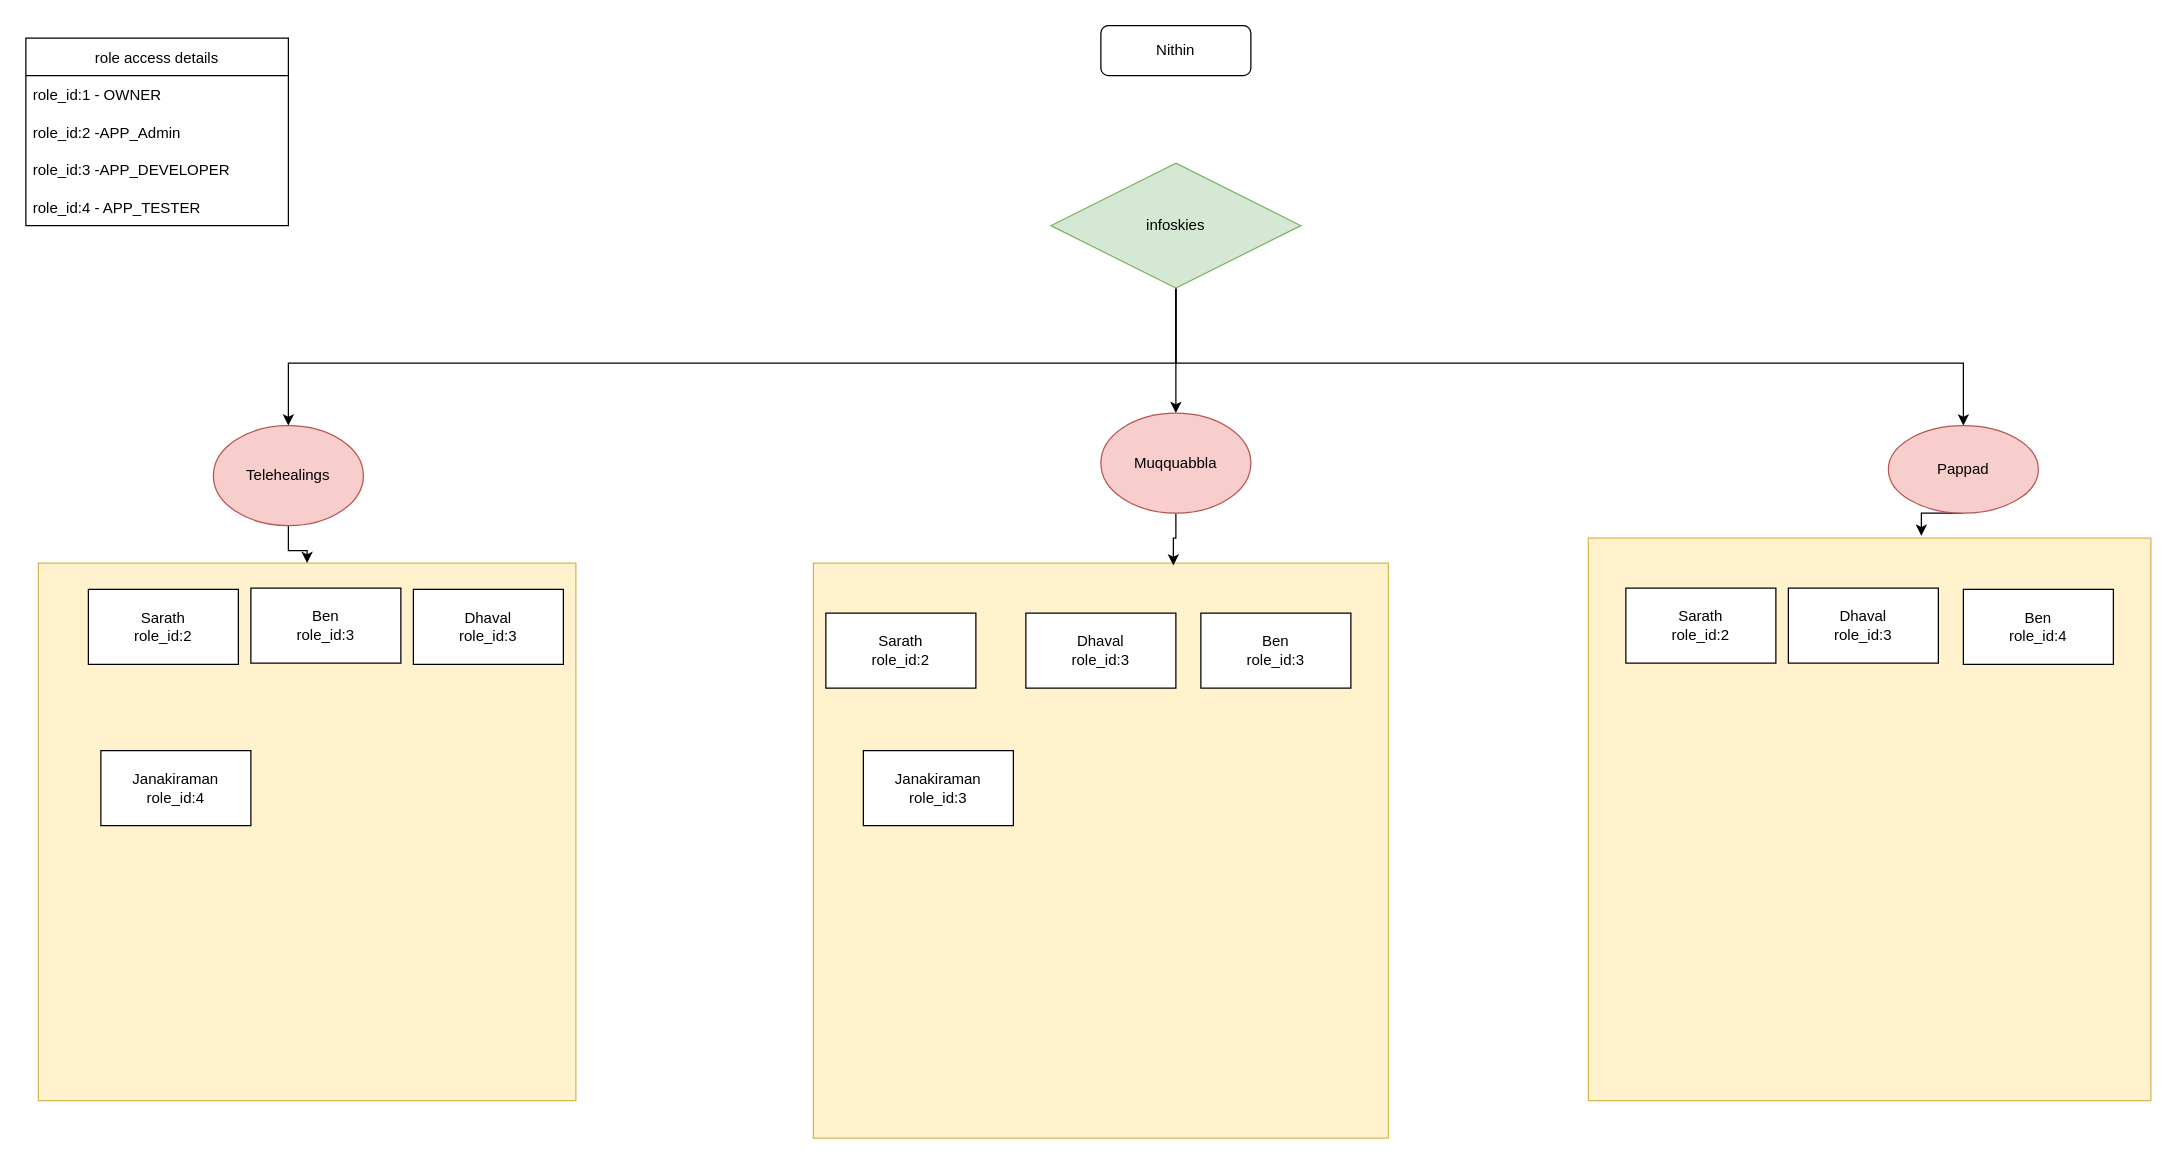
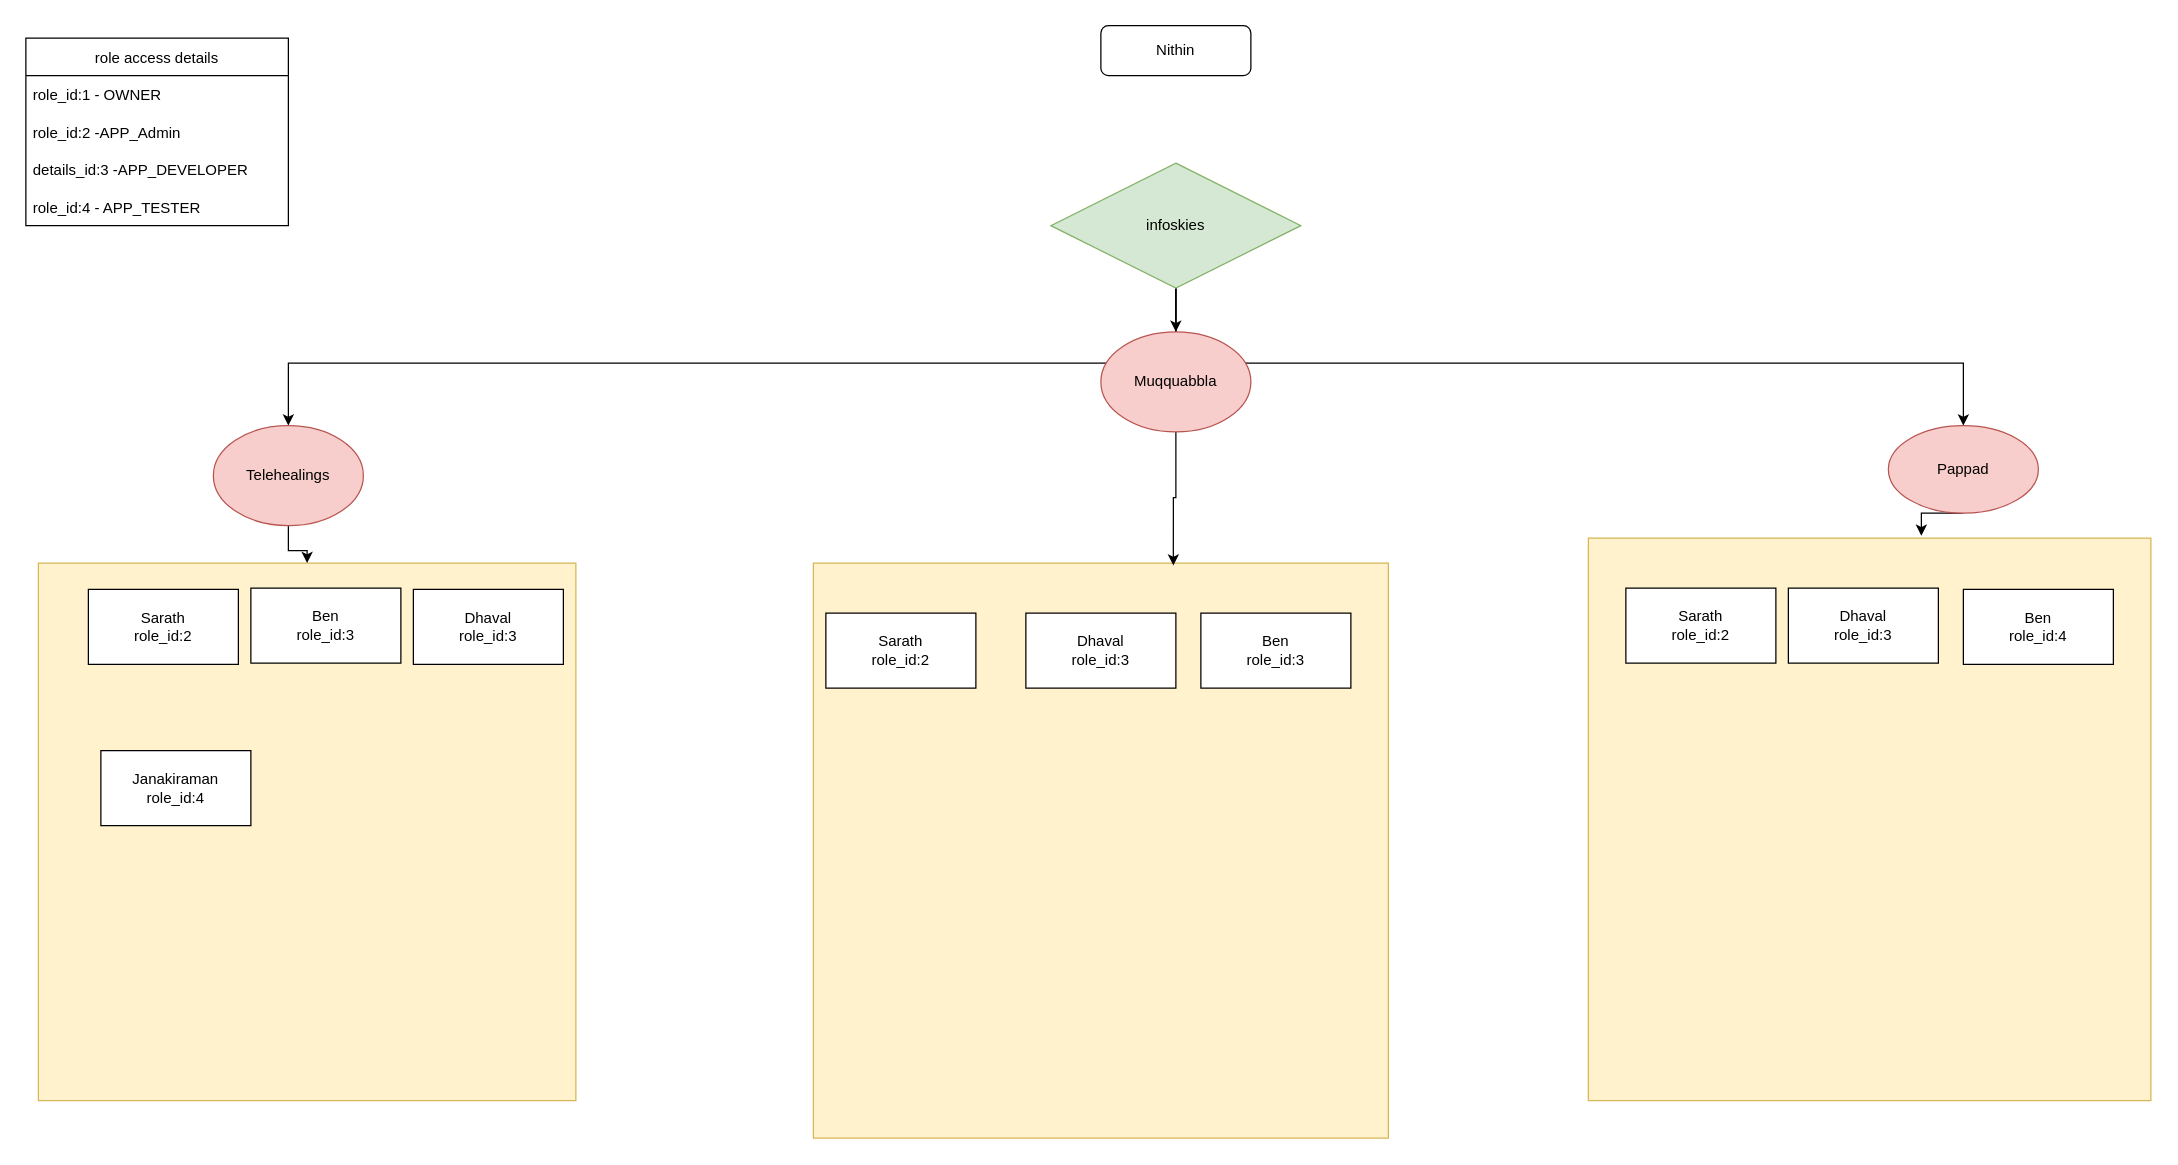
  <mxCell id="0" />
  <mxCell id="1" parent="0" />
  <mxCell id="2" value="" style="whiteSpace=wrap;html=1;aspect=fixed;fillColor=#fff2cc;strokeColor=#d6b656;" vertex="1" parent="1"><mxGeometry x="1270" y="430" width="450" height="450" as="geometry" /></mxCell>
  <mxCell id="3" value="" style="whiteSpace=wrap;html=1;aspect=fixed;fillColor=#fff2cc;strokeColor=#d6b656;" vertex="1" parent="1"><mxGeometry x="650" y="450" width="460" height="460" as="geometry" /></mxCell>
  <mxCell id="4" value="" style="whiteSpace=wrap;html=1;aspect=fixed;fillColor=#fff2cc;strokeColor=#d6b656;" vertex="1" parent="1"><mxGeometry x="30" y="450" width="430" height="430" as="geometry" /></mxCell>
  <mxCell id="5" value="Nithin" style="rounded=1;whiteSpace=wrap;html=1;fontSize=12;glass=0;strokeWidth=1;shadow=0;" parent="1" vertex="1"><mxGeometry x="880" y="20" width="120" height="40" as="geometry" /></mxCell>
  <mxCell id="6" style="edgeStyle=orthogonalEdgeStyle;rounded=0;orthogonalLoop=1;jettySize=auto;html=1;exitX=0.5;exitY=1;exitDx=0;exitDy=0;entryX=0.5;entryY=0;entryDx=0;entryDy=0;" edge="1" parent="1" source="9" target="15"><mxGeometry relative="1" as="geometry"><Array as="points"><mxPoint x="940" y="290" /><mxPoint x="230" y="290" /></Array></mxGeometry></mxCell>
  <mxCell id="7" style="edgeStyle=orthogonalEdgeStyle;rounded=0;orthogonalLoop=1;jettySize=auto;html=1;exitX=0.5;exitY=1;exitDx=0;exitDy=0;entryX=0.5;entryY=0;entryDx=0;entryDy=0;" edge="1" parent="1" source="9" target="11"><mxGeometry relative="1" as="geometry" /></mxCell>
  <mxCell id="8" style="edgeStyle=orthogonalEdgeStyle;rounded=0;orthogonalLoop=1;jettySize=auto;html=1;exitX=0.5;exitY=1;exitDx=0;exitDy=0;entryX=0.5;entryY=0;entryDx=0;entryDy=0;" edge="1" parent="1" source="9" target="13"><mxGeometry relative="1" as="geometry"><Array as="points"><mxPoint x="940" y="290" /><mxPoint x="1570" y="290" /></Array></mxGeometry></mxCell>
  <mxCell id="9" value="infoskies" style="rhombus;whiteSpace=wrap;html=1;fillColor=#d5e8d4;strokeColor=#82b366;" vertex="1" parent="1"><mxGeometry x="840" y="130" width="200" height="100" as="geometry" /></mxCell>
  <mxCell id="10" style="edgeStyle=orthogonalEdgeStyle;rounded=0;orthogonalLoop=1;jettySize=auto;html=1;exitX=0.5;exitY=1;exitDx=0;exitDy=0;entryX=0.626;entryY=0.004;entryDx=0;entryDy=0;entryPerimeter=0;" edge="1" parent="1" source="11" target="3"><mxGeometry relative="1" as="geometry" /></mxCell>
- <mxCell id="11" value="Muqquabbla" style="ellipse;whiteSpace=wrap;html=1;fillColor=#f8cecc;strokeColor=#b85450;" vertex="1" parent="1"><mxGeometry x="880" y="330" width="120" height="80" as="geometry" /></mxCell>
+ <mxCell id="11" value="Muqquabbla" style="ellipse;whiteSpace=wrap;html=1;fillColor=#f8cecc;strokeColor=#b85450;" vertex="1" parent="1"><mxGeometry x="880" y="265" width="120" height="80" as="geometry" /></mxCell>
  <mxCell id="12" style="edgeStyle=orthogonalEdgeStyle;rounded=0;orthogonalLoop=1;jettySize=auto;html=1;exitX=0.5;exitY=1;exitDx=0;exitDy=0;entryX=0.592;entryY=-0.004;entryDx=0;entryDy=0;entryPerimeter=0;" edge="1" parent="1" source="13" target="2"><mxGeometry relative="1" as="geometry" /></mxCell>
  <mxCell id="13" value="Pappad" style="ellipse;whiteSpace=wrap;html=1;fillColor=#f8cecc;strokeColor=#b85450;" vertex="1" parent="1"><mxGeometry x="1510" y="340" width="120" height="70" as="geometry" /></mxCell>
  <mxCell id="14" style="edgeStyle=orthogonalEdgeStyle;rounded=0;orthogonalLoop=1;jettySize=auto;html=1;exitX=0.5;exitY=1;exitDx=0;exitDy=0;" edge="1" parent="1" source="15" target="4"><mxGeometry relative="1" as="geometry" /></mxCell>
  <mxCell id="15" value="Telehealings" style="ellipse;whiteSpace=wrap;html=1;fillColor=#f8cecc;strokeColor=#b85450;" vertex="1" parent="1"><mxGeometry x="170" y="340" width="120" height="80" as="geometry" /></mxCell>
  <mxCell id="16" value="Sarath&lt;br&gt;role_id:2&lt;span style=&quot;color: rgba(0, 0, 0, 0); font-family: monospace; font-size: 0px; text-align: start;&quot;&gt;3CmxGraphModel%3E%3Croot%3E%3CmxCell%20id%3D%220%22%2F%3E%3CmxCell%20id%3D%221%22%20parent%3D%220%22%2F%3E%3CmxCell%20id%3D%222%22%20value%3D%22Sarath%22%20style%3D%22rounded%3D0%3BwhiteSpace%3Dwrap%3Bhtml%3D1%3B%22%20vertex%3D%221%22%20parent%3D%221%22%3E%3CmxGeometry%20x%3D%22-250%22%20y%3D%22480%22%20width%3D%22120%22%20height%3D%2260%22%20as%3D%22geometry%22%2F%3E%3C%2FmxCell%3E%3C%2Froot%3E%3C%2FmxGraphModel%3E&lt;/span&gt;" style="rounded=0;whiteSpace=wrap;html=1;" vertex="1" parent="1"><mxGeometry y="490" width="120" height="60" as="geometry" x="660" /></mxCell>
  <mxCell id="17" value="Janakiraman&lt;br&gt;role_id:4" style="rounded=0;whiteSpace=wrap;html=1;" vertex="1" parent="1"><mxGeometry x="80" y="600" width="120" height="60" as="geometry" /></mxCell>
- <mxCell id="18" value="Janakiraman&lt;br&gt;role_id:3" style="rounded=0;whiteSpace=wrap;html=1;" vertex="1" parent="1"><mxGeometry x="690" y="600" width="120" height="60" as="geometry" /></mxCell>
  <mxCell id="19" value="Ben&lt;br&gt;role_id:4&lt;span style=&quot;color: rgba(0, 0, 0, 0); font-family: monospace; font-size: 0px; text-align: start;&quot;&gt;%3CmxGraphModel%3E%3Croot%3E%3CmxCell%20id%3D%220%22%2F%3E%3CmxCell%20id%3D%221%22%20parent%3D%220%22%2F%3E%3CmxCell%20id%3D%222%22%20value%3D%22Janakiraman%26lt%3Bbr%26gt%3Brole_id%3A3%22%20style%3D%22rounded%3D0%3BwhiteSpace%3Dwrap%3Bhtml%3D1%3B%22%20vertex%3D%221%22%20parent%3D%221%22%3E%3CmxGeometry%20x%3D%22-170%22%20y%3D%22600%22%20width%3D%22120%22%20height%3D%2260%22%20as%3D%22geometry%22%2F%3E%3C%2FmxCell%3E%3C%2Froot%3E%3C%2FmxGraphModel%3E&lt;/span&gt;" style="rounded=0;whiteSpace=wrap;html=1;" vertex="1" parent="1"><mxGeometry x="1570" y="471" width="120" height="60" as="geometry" /></mxCell>
  <mxCell id="20" value="Dhaval&lt;br&gt;role_id:3" style="rounded=0;whiteSpace=wrap;html=1;" vertex="1" parent="1"><mxGeometry x="1430" y="470" width="120" height="60" as="geometry" /></mxCell>
  <mxCell id="21" value="Sarath&lt;br&gt;role_id:2&lt;span style=&quot;color: rgba(0, 0, 0, 0); font-family: monospace; font-size: 0px; text-align: start;&quot;&gt;3CmxGraphModel%3E%3Croot%3E%3CmxCell%20id%3D%220%22%2F%3E%3CmxCell%20id%3D%221%22%20parent%3D%220%22%2F%3E%3CmxCell%20id%3D%222%22%20value%3D%22Sarath%22%20style%3D%22rounded%3D0%3BwhiteSpace%3Dwrap%3Bhtml%3D1%3B%22%20vertex%3D%221%22%20parent%3D%221%22%3E%3CmxGeometry%20x%3D%22-250%22%20y%3D%22480%22%20width%3D%22120%22%20height%3D%2260%22%20as%3D%22geometry%22%2F%3E%3C%2FmxCell%3E%3C%2Froot%3E%3C%2FmxGraphModel%3E&lt;/span&gt;" style="rounded=0;whiteSpace=wrap;html=1;" vertex="1" parent="1"><mxGeometry x="70" y="471" width="120" height="60" as="geometry" /></mxCell>
  <mxCell id="22" value="Sarath&lt;br&gt;role_id:2&lt;span style=&quot;color: rgba(0, 0, 0, 0); font-family: monospace; font-size: 0px; text-align: start;&quot;&gt;3CmxGraphModel%3E%3Croot%3E%3CmxCell%20id%3D%220%22%2F%3E%3CmxCell%20id%3D%221%22%20parent%3D%220%22%2F%3E%3CmxCell%20id%3D%222%22%20value%3D%22Sarath%22%20style%3D%22rounded%3D0%3BwhiteSpace%3Dwrap%3Bhtml%3D1%3B%22%20vertex%3D%221%22%20parent%3D%221%22%3E%3CmxGeometry%20x%3D%22-250%22%20y%3D%22480%22%20width%3D%22120%22%20height%3D%2260%22%20as%3D%22geometry%22%2F%3E%3C%2FmxCell%3E%3C%2Froot%3E%3C%2FmxGraphModel%3E&lt;/span&gt;" style="rounded=0;whiteSpace=wrap;html=1;" vertex="1" parent="1"><mxGeometry x="1300" y="470" width="120" height="60" as="geometry" /></mxCell>
  <mxCell id="23" value="Dhaval&lt;br&gt;role_id:3" style="rounded=0;whiteSpace=wrap;html=1;" vertex="1" parent="1"><mxGeometry x="330" y="471" width="120" height="60" as="geometry" /></mxCell>
  <mxCell id="24" value="Dhaval&lt;br&gt;role_id:3" style="rounded=0;whiteSpace=wrap;html=1;" vertex="1" parent="1"><mxGeometry x="820" y="490" width="120" height="60" as="geometry" /></mxCell>
  <mxCell id="25" value="Ben&lt;br&gt;role_id:3&lt;span style=&quot;color: rgba(0, 0, 0, 0); font-family: monospace; font-size: 0px; text-align: start;&quot;&gt;%3CmxGraphModel%3E%3Croot%3E%3CmxCell%20id%3D%220%22%2F%3E%3CmxCell%20id%3D%221%22%20parent%3D%220%22%2F%3E%3CmxCell%20id%3D%222%22%20value%3D%22Janakiraman%26lt%3Bbr%26gt%3Brole_id%3A3%22%20style%3D%22rounded%3D0%3BwhiteSpace%3Dwrap%3Bhtml%3D1%3B%22%20vertex%3D%221%22%20parent%3D%221%22%3E%3CmxGeometry%20x%3D%22-170%22%20y%3D%22600%22%20width%3D%22120%22%20height%3D%2260%22%20as%3D%22geometry%22%2F%3E%3C%2FmxCell%3E%3C%2Froot%3E%3C%2FmxGraphModel%3E&lt;/span&gt;" style="rounded=0;whiteSpace=wrap;html=1;" vertex="1" parent="1"><mxGeometry x="960" y="490" width="120" height="60" as="geometry" /></mxCell>
  <mxCell id="26" value="Ben&lt;br&gt;role_id:3&lt;span style=&quot;color: rgba(0, 0, 0, 0); font-family: monospace; font-size: 0px; text-align: start;&quot;&gt;%3CmxGraphModel%3E%3Croot%3E%3CmxCell%20id%3D%220%22%2F%3E%3CmxCell%20id%3D%221%22%20parent%3D%220%22%2F%3E%3CmxCell%20id%3D%222%22%20value%3D%22Janakiraman%26lt%3Bbr%26gt%3Brole_id%3A3%22%20style%3D%22rounded%3D0%3BwhiteSpace%3Dwrap%3Bhtml%3D1%3B%22%20vertex%3D%221%22%20parent%3D%221%22%3E%3CmxGeometry%20x%3D%22-170%22%20y%3D%22600%22%20width%3D%22120%22%20height%3D%2260%22%20as%3D%22geometry%22%2F%3E%3C%2FmxCell%3E%3C%2Froot%3E%3C%2FmxGraphModel%3E&lt;/span&gt;" style="rounded=0;whiteSpace=wrap;html=1;" vertex="1" parent="1"><mxGeometry x="200" y="470" width="120" height="60" as="geometry" /></mxCell>
  <mxCell id="27" style="edgeStyle=orthogonalEdgeStyle;rounded=0;orthogonalLoop=1;jettySize=auto;html=1;exitX=0.5;exitY=1;exitDx=0;exitDy=0;" edge="1" parent="1" source="2" target="2"><mxGeometry relative="1" as="geometry" /></mxCell>
  <mxCell id="28" value="role access details" style="swimlane;fontStyle=0;childLayout=stackLayout;horizontal=1;startSize=30;horizontalStack=0;resizeParent=1;resizeParentMax=0;resizeLast=0;collapsible=1;marginBottom=0;" vertex="1" parent="1"><mxGeometry x="20" y="30" width="210" height="150" as="geometry" /></mxCell>
  <mxCell id="29" value="role_id:1 - OWNER" style="text;strokeColor=none;fillColor=none;align=left;verticalAlign=middle;spacingLeft=4;spacingRight=4;overflow=hidden;points=[[0,0.5],[1,0.5]];portConstraint=eastwest;rotatable=0;" vertex="1" parent="28"><mxGeometry y="30" width="210" height="30" as="geometry" /></mxCell>
  <mxCell id="30" value="role_id:2 -APP_Admin" style="text;strokeColor=none;fillColor=none;align=left;verticalAlign=middle;spacingLeft=4;spacingRight=4;overflow=hidden;points=[[0,0.5],[1,0.5]];portConstraint=eastwest;rotatable=0;" vertex="1" parent="28"><mxGeometry y="60" width="210" height="30" as="geometry" /></mxCell>
- <mxCell id="31" value="role_id:3 -APP_DEVELOPER" style="text;strokeColor=none;fillColor=none;align=left;verticalAlign=middle;spacingLeft=4;spacingRight=4;overflow=hidden;points=[[0,0.5],[1,0.5]];portConstraint=eastwest;rotatable=0;" vertex="1" parent="28"><mxGeometry y="90" width="210" height="30" as="geometry" /></mxCell>
+ <mxCell id="31" value="details_id:3 -APP_DEVELOPER" style="text;strokeColor=none;fillColor=none;align=left;verticalAlign=middle;spacingLeft=4;spacingRight=4;overflow=hidden;points=[[0,0.5],[1,0.5]];portConstraint=eastwest;rotatable=0;" vertex="1" parent="28"><mxGeometry y="90" width="210" height="30" as="geometry" /></mxCell>
  <mxCell id="32" value="role_id:4 - APP_TESTER" style="text;strokeColor=none;fillColor=none;align=left;verticalAlign=middle;spacingLeft=4;spacingRight=4;overflow=hidden;points=[[0,0.5],[1,0.5]];portConstraint=eastwest;rotatable=0;" vertex="1" parent="28"><mxGeometry y="120" width="210" height="30" as="geometry" /></mxCell>
